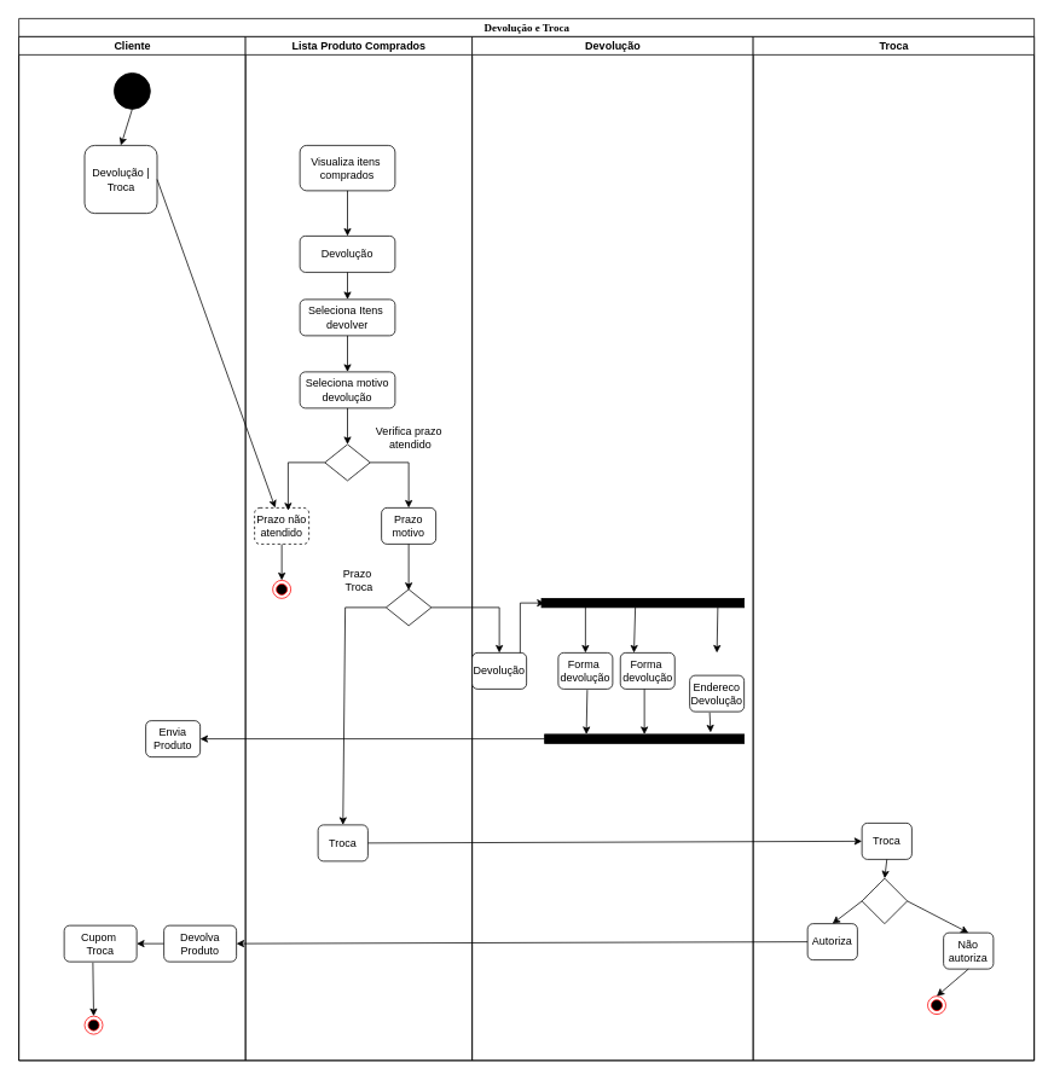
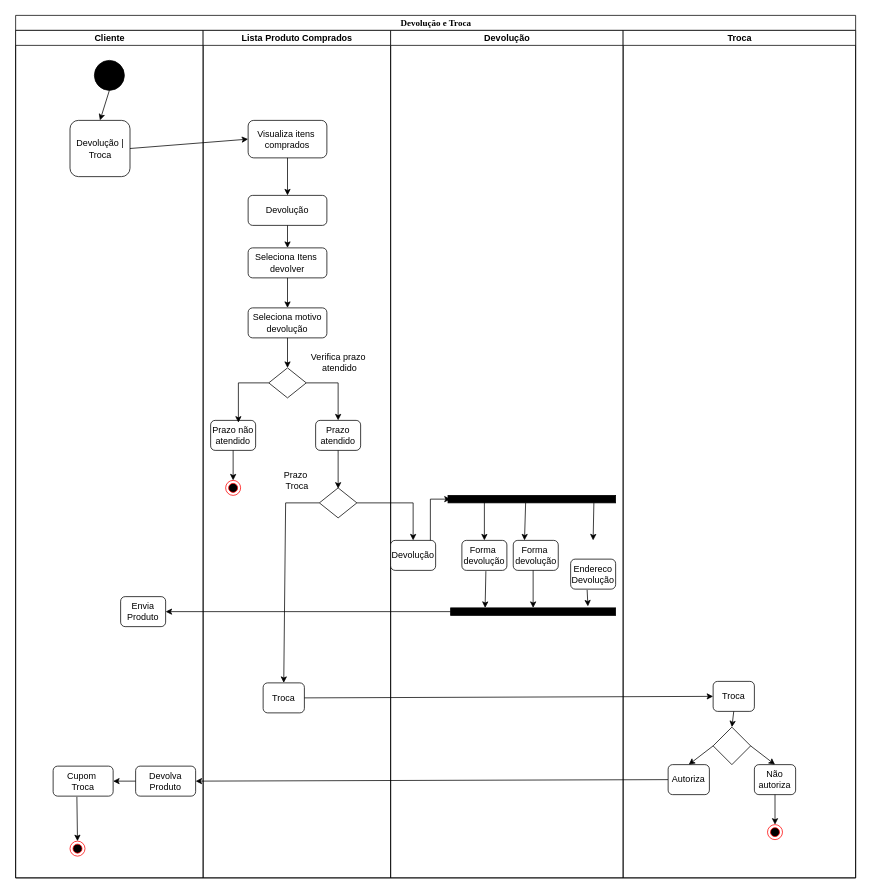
  <mxCell id="0" />
  <mxCell id="1" parent="0" />
  <mxCell id="2" value="Devolução e Troca" style="swimlane;html=1;childLayout=stackLayout;startSize=20;rounded=0;shadow=0;comic=0;labelBackgroundColor=none;strokeWidth=1;fontFamily=Verdana;fontSize=12;align=center;" parent="1" vertex="1"><mxGeometry x="20" y="20" width="1120" height="1150" as="geometry" /></mxCell>
  <mxCell id="3" value="Cliente" style="swimlane;html=1;startSize=20;" parent="2" vertex="1"><mxGeometry y="20" width="250" height="1130" as="geometry" /></mxCell>
  <mxCell id="4" value="" style="ellipse;whiteSpace=wrap;html=1;rounded=0;shadow=0;comic=0;labelBackgroundColor=none;strokeWidth=1;fillColor=#000000;fontFamily=Verdana;fontSize=12;align=center;" parent="3" vertex="1"><mxGeometry x="105" y="40" width="40" height="40" as="geometry" /></mxCell>
  <mxCell id="5" value="Devolução | Troca" style="rounded=1;whiteSpace=wrap;html=1;" parent="3" vertex="1"><mxGeometry x="72.5" y="120" width="80" height="75" as="geometry" /></mxCell>
  <mxCell id="6" value="" style="endArrow=classic;html=1;rounded=0;exitX=0.5;exitY=1;exitDx=0;exitDy=0;entryX=0.5;entryY=0;entryDx=0;entryDy=0;" parent="3" source="4" target="5" edge="1"><mxGeometry width="50" height="50" relative="1" as="geometry"><mxPoint x="360" y="150" as="sourcePoint" /><mxPoint x="410" y="100" as="targetPoint" /></mxGeometry></mxCell>
  <mxCell id="7" value="&lt;div&gt;&lt;br&gt;&lt;/div&gt;Envia Produto&lt;div&gt;&lt;br&gt;&lt;/div&gt;" style="rounded=1;whiteSpace=wrap;html=1;" parent="3" vertex="1"><mxGeometry x="140" y="755" width="60" height="40" as="geometry" /></mxCell>
  <mxCell id="8" value="Devolva Produto" style="rounded=1;whiteSpace=wrap;html=1;" parent="3" vertex="1"><mxGeometry x="160" y="981" width="80" height="40" as="geometry" /></mxCell>
  <mxCell id="9" value="Cupom&amp;nbsp;&lt;div&gt;Troca&lt;/div&gt;" style="rounded=1;whiteSpace=wrap;html=1;" parent="3" vertex="1"><mxGeometry x="50" y="981" width="80" height="40" as="geometry" /></mxCell>
  <mxCell id="10" value="" style="ellipse;html=1;shape=endState;fillColor=#000000;strokeColor=#ff0000;" parent="3" vertex="1"><mxGeometry x="72.5" y="1081" width="20" height="20" as="geometry" /></mxCell>
  <mxCell id="11" value="" style="endArrow=classic;html=1;rounded=0;entryX=0.5;entryY=0;entryDx=0;entryDy=0;exitX=0.396;exitY=1.025;exitDx=0;exitDy=0;exitPerimeter=0;" parent="3" source="9" target="10" edge="1"><mxGeometry width="50" height="50" relative="1" as="geometry"><mxPoint x="610" y="981" as="sourcePoint" /><mxPoint x="660" y="931" as="targetPoint" /></mxGeometry></mxCell>
  <mxCell id="12" value="" style="endArrow=classic;html=1;rounded=0;entryX=1;entryY=0.5;entryDx=0;entryDy=0;exitX=0;exitY=0.5;exitDx=0;exitDy=0;" parent="3" source="8" target="9" edge="1"><mxGeometry width="50" height="50" relative="1" as="geometry"><mxPoint x="530" y="891" as="sourcePoint" /><mxPoint x="580" y="841" as="targetPoint" /></mxGeometry></mxCell>
  <mxCell id="13" value="Lista Produto Comprados" style="swimlane;html=1;startSize=20;" parent="2" vertex="1"><mxGeometry x="250" y="20" width="250" height="1130" as="geometry" /></mxCell>
  <mxCell id="14" value="Visualiza itens&amp;nbsp;&lt;div&gt;comprados&lt;/div&gt;" style="rounded=1;whiteSpace=wrap;html=1;" parent="13" vertex="1"><mxGeometry x="60" y="120" width="105" height="50" as="geometry" /></mxCell>
  <mxCell id="15" value="Devolução" style="rounded=1;whiteSpace=wrap;html=1;" parent="13" vertex="1"><mxGeometry x="60" y="220" width="105" height="40" as="geometry" /></mxCell>
  <mxCell id="16" value="" style="endArrow=classic;html=1;rounded=0;exitX=0.5;exitY=1;exitDx=0;exitDy=0;entryX=0.5;entryY=0;entryDx=0;entryDy=0;" parent="13" source="14" target="15" edge="1"><mxGeometry width="50" height="50" relative="1" as="geometry"><mxPoint x="110" y="220" as="sourcePoint" /><mxPoint x="160" y="170" as="targetPoint" /></mxGeometry></mxCell>
  <mxCell id="17" value="Seleciona Itens&amp;nbsp;&lt;div&gt;devolver&lt;/div&gt;" style="rounded=1;whiteSpace=wrap;html=1;" parent="13" vertex="1"><mxGeometry x="60" y="290" width="105" height="40" as="geometry" /></mxCell>
  <mxCell id="18" value="" style="endArrow=classic;html=1;rounded=0;exitX=0.5;exitY=1;exitDx=0;exitDy=0;entryX=0.5;entryY=0;entryDx=0;entryDy=0;" parent="13" source="15" target="17" edge="1"><mxGeometry width="50" height="50" relative="1" as="geometry"><mxPoint x="123" y="180" as="sourcePoint" /><mxPoint x="123" y="230" as="targetPoint" /></mxGeometry></mxCell>
  <mxCell id="19" value="Seleciona motivo&lt;div&gt;devolução&lt;/div&gt;" style="rounded=1;whiteSpace=wrap;html=1;" parent="13" vertex="1"><mxGeometry x="60" y="370" width="105" height="40" as="geometry" /></mxCell>
  <mxCell id="20" value="" style="endArrow=classic;html=1;rounded=0;entryX=0.5;entryY=0;entryDx=0;entryDy=0;exitX=0.5;exitY=1;exitDx=0;exitDy=0;" parent="13" source="17" target="19" edge="1"><mxGeometry width="50" height="50" relative="1" as="geometry"><mxPoint x="110" y="340" as="sourcePoint" /><mxPoint x="160" y="290" as="targetPoint" /></mxGeometry></mxCell>
  <mxCell id="21" value="" style="rhombus;whiteSpace=wrap;html=1;" parent="13" vertex="1"><mxGeometry x="87.5" y="450" width="50" height="40" as="geometry" /></mxCell>
  <mxCell id="22" value="" style="endArrow=classic;html=1;rounded=0;exitX=0.5;exitY=1;exitDx=0;exitDy=0;entryX=0.5;entryY=0;entryDx=0;entryDy=0;" parent="13" source="19" target="21" edge="1"><mxGeometry width="50" height="50" relative="1" as="geometry"><mxPoint x="110" y="340" as="sourcePoint" /><mxPoint x="160" y="290" as="targetPoint" /></mxGeometry></mxCell>
- <mxCell id="23" value="Prazo motivo" style="rounded=1;whiteSpace=wrap;html=1;" parent="13" vertex="1"><mxGeometry x="150" y="520" width="60" height="40" as="geometry" /></mxCell>
- <mxCell id="24" value="Prazo não atendido" style="rounded=1;whiteSpace=wrap;html=1;dashed=1;" parent="13" vertex="1"><mxGeometry x="10" y="520" width="60" height="40" as="geometry" /></mxCell>
+ <mxCell id="23" value="Prazo atendido" style="rounded=1;whiteSpace=wrap;html=1;" parent="13" vertex="1"><mxGeometry x="150" y="520" width="60" height="40" as="geometry" /></mxCell>
+ <mxCell id="24" value="Prazo não atendido" style="rounded=1;whiteSpace=wrap;html=1;" parent="13" vertex="1"><mxGeometry x="10" y="520" width="60" height="40" as="geometry" /></mxCell>
  <mxCell id="25" value="" style="endArrow=classic;html=1;rounded=0;entryX=0.5;entryY=0;entryDx=0;entryDy=0;exitX=1;exitY=0.5;exitDx=0;exitDy=0;" parent="13" source="21" target="23" edge="1"><mxGeometry width="50" height="50" relative="1" as="geometry"><mxPoint x="110" y="520" as="sourcePoint" /><mxPoint x="160" y="470" as="targetPoint" /><Array as="points"><mxPoint x="180" y="470" /></Array></mxGeometry></mxCell>
  <mxCell id="26" value="" style="endArrow=classic;html=1;rounded=0;entryX=0.617;entryY=0.075;entryDx=0;entryDy=0;entryPerimeter=0;exitX=0;exitY=0.5;exitDx=0;exitDy=0;" parent="13" source="21" target="24" edge="1"><mxGeometry width="50" height="50" relative="1" as="geometry"><mxPoint x="110" y="520" as="sourcePoint" /><mxPoint x="160" y="470" as="targetPoint" /><Array as="points"><mxPoint x="47" y="470" /></Array></mxGeometry></mxCell>
  <mxCell id="27" value="Verifica prazo&lt;div&gt;&amp;nbsp;atendido&lt;/div&gt;" style="text;html=1;align=center;verticalAlign=middle;resizable=0;points=[];autosize=1;strokeColor=none;fillColor=none;" parent="13" vertex="1"><mxGeometry x="130" y="423" width="100" height="40" as="geometry" /></mxCell>
  <mxCell id="28" value="" style="ellipse;html=1;shape=endState;fillColor=#000000;strokeColor=#ff0000;" parent="13" vertex="1"><mxGeometry x="30" y="600" width="20" height="20" as="geometry" /></mxCell>
  <mxCell id="29" value="" style="endArrow=classic;html=1;rounded=0;exitX=0.5;exitY=1;exitDx=0;exitDy=0;entryX=0.5;entryY=0;entryDx=0;entryDy=0;" parent="13" source="24" target="28" edge="1"><mxGeometry width="50" height="50" relative="1" as="geometry"><mxPoint x="110" y="670" as="sourcePoint" /><mxPoint x="160" y="620" as="targetPoint" /></mxGeometry></mxCell>
  <mxCell id="30" value="Troca" style="rounded=1;whiteSpace=wrap;html=1;" parent="13" vertex="1"><mxGeometry x="80" y="870" width="55" height="40" as="geometry" /></mxCell>
  <mxCell id="31" value="" style="rhombus;whiteSpace=wrap;html=1;" parent="13" vertex="1"><mxGeometry x="155" y="610" width="50" height="40" as="geometry" /></mxCell>
  <mxCell id="32" value="" style="endArrow=classic;html=1;rounded=0;entryX=0.5;entryY=0;entryDx=0;entryDy=0;exitX=0;exitY=0.5;exitDx=0;exitDy=0;" parent="13" source="31" target="30" edge="1"><mxGeometry width="50" height="50" relative="1" as="geometry"><mxPoint x="150" y="580" as="sourcePoint" /><mxPoint x="200" y="530" as="targetPoint" /><Array as="points"><mxPoint x="110" y="630" /></Array></mxGeometry></mxCell>
  <mxCell id="33" value="Prazo&amp;nbsp;&lt;div&gt;Troca&lt;/div&gt;" style="text;html=1;align=center;verticalAlign=middle;resizable=0;points=[];autosize=1;strokeColor=none;fillColor=none;" parent="13" vertex="1"><mxGeometry x="95" y="580" width="60" height="40" as="geometry" /></mxCell>
  <mxCell id="34" value="Devolução" style="swimlane;html=1;startSize=20;" parent="2" vertex="1"><mxGeometry x="500" y="20" width="310" height="1130" as="geometry" /></mxCell>
  <mxCell id="35" value="Devolução" style="rounded=1;whiteSpace=wrap;html=1;" parent="34" vertex="1"><mxGeometry y="680" width="60" height="40" as="geometry" /></mxCell>
  <mxCell id="36" value="" style="endArrow=classic;html=1;rounded=0;exitX=0.883;exitY=0;exitDx=0;exitDy=0;exitPerimeter=0;entryX=0.016;entryY=0.5;entryDx=0;entryDy=0;entryPerimeter=0;" parent="34" source="35" target="38" edge="1"><mxGeometry width="50" height="50" relative="1" as="geometry"><mxPoint x="-100" y="700" as="sourcePoint" /><mxPoint x="70" y="620" as="targetPoint" /><Array as="points"><mxPoint x="53" y="625" /></Array></mxGeometry></mxCell>
  <mxCell id="37" value="&lt;div&gt;&lt;br&gt;&lt;/div&gt;Forma&amp;nbsp;&lt;div&gt;devolução&lt;/div&gt;&lt;div&gt;&lt;br&gt;&lt;/div&gt;" style="rounded=1;whiteSpace=wrap;html=1;" parent="34" vertex="1"><mxGeometry x="95" y="680" width="60" height="40" as="geometry" /></mxCell>
  <mxCell id="38" value="" style="whiteSpace=wrap;html=1;rounded=0;shadow=0;comic=0;labelBackgroundColor=none;strokeWidth=1;fillColor=#000000;fontFamily=Verdana;fontSize=12;align=center;rotation=0;" parent="34" vertex="1"><mxGeometry x="76.5" y="620" width="223.5" height="10" as="geometry" /></mxCell>
  <mxCell id="39" value="" style="whiteSpace=wrap;html=1;rounded=0;shadow=0;comic=0;labelBackgroundColor=none;strokeWidth=1;fillColor=#000000;fontFamily=Verdana;fontSize=12;align=center;rotation=0;" parent="34" vertex="1"><mxGeometry x="80" y="770" width="220" height="10" as="geometry" /></mxCell>
  <mxCell id="40" value="&lt;div&gt;&lt;br&gt;&lt;/div&gt;Forma&amp;nbsp;&lt;div&gt;devolução&lt;/div&gt;&lt;div&gt;&lt;br&gt;&lt;/div&gt;" style="rounded=1;whiteSpace=wrap;html=1;" parent="34" vertex="1"><mxGeometry x="163.5" y="680" width="60" height="40" as="geometry" /></mxCell>
  <mxCell id="41" value="&lt;div&gt;Endereco&lt;/div&gt;&lt;div&gt;Devolução&lt;/div&gt;" style="rounded=1;whiteSpace=wrap;html=1;" parent="34" vertex="1"><mxGeometry x="240" y="705" width="60" height="40" as="geometry" /></mxCell>
  <mxCell id="42" value="" style="endArrow=classic;html=1;rounded=0;exitX=0.217;exitY=0.9;exitDx=0;exitDy=0;entryX=0.5;entryY=0;entryDx=0;entryDy=0;exitPerimeter=0;" parent="34" source="38" target="37" edge="1"><mxGeometry width="50" height="50" relative="1" as="geometry"><mxPoint x="-60" y="570" as="sourcePoint" /><mxPoint x="-60" y="620" as="targetPoint" /></mxGeometry></mxCell>
  <mxCell id="43" value="" style="endArrow=classic;html=1;rounded=0;entryX=0.25;entryY=0;entryDx=0;entryDy=0;" parent="34" target="40" edge="1"><mxGeometry width="50" height="50" relative="1" as="geometry"><mxPoint x="180" y="630" as="sourcePoint" /><mxPoint x="180" y="670" as="targetPoint" /></mxGeometry></mxCell>
  <mxCell id="44" value="" style="endArrow=classic;html=1;rounded=0;entryX=0.5;entryY=0;entryDx=0;entryDy=0;entryPerimeter=0;" parent="34" target="39" edge="1"><mxGeometry width="50" height="50" relative="1" as="geometry"><mxPoint x="190" y="720" as="sourcePoint" /><mxPoint x="190" y="750" as="targetPoint" /></mxGeometry></mxCell>
  <mxCell id="45" value="" style="endArrow=classic;html=1;rounded=0;entryX=0.25;entryY=0;entryDx=0;entryDy=0;" parent="34" edge="1"><mxGeometry width="50" height="50" relative="1" as="geometry"><mxPoint x="271" y="630" as="sourcePoint" /><mxPoint x="270" y="680" as="targetPoint" /></mxGeometry></mxCell>
  <mxCell id="46" value="" style="endArrow=classic;html=1;rounded=0;entryX=0.832;entryY=-0.2;entryDx=0;entryDy=0;entryPerimeter=0;exitX=0.367;exitY=1.025;exitDx=0;exitDy=0;exitPerimeter=0;" parent="34" source="41" target="39" edge="1"><mxGeometry width="50" height="50" relative="1" as="geometry"><mxPoint x="281" y="640" as="sourcePoint" /><mxPoint x="280" y="690" as="targetPoint" /></mxGeometry></mxCell>
- <mxCell id="47" value="" style="endArrow=classic;html=1;rounded=0;exitX=1;exitY=0.5;exitDx=0;exitDy=0;" parent="2" source="5" target="24" edge="1"><mxGeometry width="50" height="50" relative="1" as="geometry"><mxPoint x="360" y="120" as="sourcePoint" /><mxPoint x="410" y="70" as="targetPoint" /></mxGeometry></mxCell>
+ <mxCell id="47" value="" style="endArrow=classic;html=1;rounded=0;exitX=1;exitY=0.5;exitDx=0;exitDy=0;entryX=0;entryY=0.5;entryDx=0;entryDy=0;" parent="2" source="5" target="14" edge="1"><mxGeometry width="50" height="50" relative="1" as="geometry"><mxPoint x="360" y="120" as="sourcePoint" /><mxPoint x="410" y="70" as="targetPoint" /></mxGeometry></mxCell>
  <mxCell id="48" value="" style="endArrow=classic;html=1;rounded=0;entryX=0.5;entryY=0;entryDx=0;entryDy=0;exitX=1;exitY=0.5;exitDx=0;exitDy=0;" parent="2" source="31" target="35" edge="1"><mxGeometry width="50" height="50" relative="1" as="geometry"><mxPoint x="400" y="600" as="sourcePoint" /><mxPoint x="450" y="550" as="targetPoint" /><Array as="points"><mxPoint x="530" y="650" /></Array></mxGeometry></mxCell>
  <mxCell id="49" value="" style="endArrow=classic;html=1;rounded=0;exitX=0;exitY=0.5;exitDx=0;exitDy=0;entryX=1;entryY=0.5;entryDx=0;entryDy=0;" parent="2" source="39" target="7" edge="1"><mxGeometry width="50" height="50" relative="1" as="geometry"><mxPoint x="440" y="590" as="sourcePoint" /><mxPoint x="440" y="640" as="targetPoint" /></mxGeometry></mxCell>
  <mxCell id="50" value="" style="endArrow=classic;html=1;rounded=0;entryX=0;entryY=0.5;entryDx=0;entryDy=0;exitX=1;exitY=0.5;exitDx=0;exitDy=0;" parent="2" source="30" target="53" edge="1"><mxGeometry width="50" height="50" relative="1" as="geometry"><mxPoint x="610" y="861" as="sourcePoint" /><mxPoint x="660" y="811" as="targetPoint" /></mxGeometry></mxCell>
  <mxCell id="51" value="" style="endArrow=classic;html=1;rounded=0;entryX=1;entryY=0.5;entryDx=0;entryDy=0;exitX=0;exitY=0.5;exitDx=0;exitDy=0;" parent="2" source="54" target="8" edge="1"><mxGeometry width="50" height="50" relative="1" as="geometry"><mxPoint x="610" y="1121" as="sourcePoint" /><mxPoint x="660" y="1071" as="targetPoint" /></mxGeometry></mxCell>
  <mxCell id="52" value="Troca" style="swimlane;html=1;startSize=20;" parent="2" vertex="1"><mxGeometry x="810" y="20" width="310" height="1130" as="geometry" /></mxCell>
  <mxCell id="53" value="Troca" style="rounded=1;whiteSpace=wrap;html=1;" parent="52" vertex="1"><mxGeometry x="120" y="868" width="55" height="40" as="geometry" /></mxCell>
  <mxCell id="54" value="Autoriza" style="rounded=1;whiteSpace=wrap;html=1;" parent="52" vertex="1"><mxGeometry x="60" y="979" width="55" height="40" as="geometry" /></mxCell>
- <mxCell id="55" value="Não autoriza" style="rounded=1;whiteSpace=wrap;html=1;" parent="52" vertex="1"><mxGeometry x="210" y="989" width="55" height="40" as="geometry" /></mxCell>
+ <mxCell id="55" value="Não autoriza" style="rounded=1;whiteSpace=wrap;html=1;" parent="52" vertex="1"><mxGeometry x="175" y="979" width="55" height="40" as="geometry" /></mxCell>
  <mxCell id="56" value="" style="rhombus;whiteSpace=wrap;html=1;" parent="52" vertex="1"><mxGeometry x="120" y="929" width="50" height="50" as="geometry" /></mxCell>
  <mxCell id="57" value="" style="endArrow=classic;html=1;rounded=0;entryX=0.5;entryY=0;entryDx=0;entryDy=0;exitX=0;exitY=0.5;exitDx=0;exitDy=0;" parent="52" source="56" target="54" edge="1"><mxGeometry width="50" height="50" relative="1" as="geometry"><mxPoint x="-200" y="939" as="sourcePoint" /><mxPoint x="-150" y="889" as="targetPoint" /></mxGeometry></mxCell>
  <mxCell id="58" value="" style="endArrow=classic;html=1;rounded=0;entryX=0.5;entryY=0;entryDx=0;entryDy=0;exitX=1;exitY=0.5;exitDx=0;exitDy=0;" parent="52" source="56" target="55" edge="1"><mxGeometry width="50" height="50" relative="1" as="geometry"><mxPoint x="-200" y="939" as="sourcePoint" /><mxPoint x="-150" y="889" as="targetPoint" /></mxGeometry></mxCell>
  <mxCell id="59" value="" style="endArrow=classic;html=1;rounded=0;entryX=0.5;entryY=0;entryDx=0;entryDy=0;exitX=0.5;exitY=1;exitDx=0;exitDy=0;" parent="52" source="53" target="56" edge="1"><mxGeometry width="50" height="50" relative="1" as="geometry"><mxPoint x="-200" y="939" as="sourcePoint" /><mxPoint x="-150" y="889" as="targetPoint" /></mxGeometry></mxCell>
  <mxCell id="60" value="" style="ellipse;html=1;shape=endState;fillColor=#000000;strokeColor=#ff0000;" parent="52" vertex="1"><mxGeometry x="192.5" y="1059" width="20" height="20" as="geometry" /></mxCell>
  <mxCell id="61" value="" style="endArrow=classic;html=1;rounded=0;entryX=0.5;entryY=0;entryDx=0;entryDy=0;exitX=0.5;exitY=1;exitDx=0;exitDy=0;" parent="52" source="55" target="60" edge="1"><mxGeometry width="50" height="50" relative="1" as="geometry"><mxPoint x="-200" y="1099" as="sourcePoint" /><mxPoint x="-150" y="1049" as="targetPoint" /></mxGeometry></mxCell>
  <mxCell id="62" value="" style="endArrow=classic;html=1;rounded=0;exitX=0.5;exitY=1;exitDx=0;exitDy=0;" parent="1" source="23" edge="1"><mxGeometry width="50" height="50" relative="1" as="geometry"><mxPoint x="380" y="711" as="sourcePoint" /><mxPoint x="450" y="651" as="targetPoint" /></mxGeometry></mxCell>
  <mxCell id="63" value="" style="endArrow=classic;html=1;rounded=0;entryX=0.209;entryY=0;entryDx=0;entryDy=0;entryPerimeter=0;" parent="1" target="39" edge="1"><mxGeometry width="50" height="50" relative="1" as="geometry"><mxPoint x="647" y="761" as="sourcePoint" /><mxPoint x="647" y="791" as="targetPoint" /></mxGeometry></mxCell>
